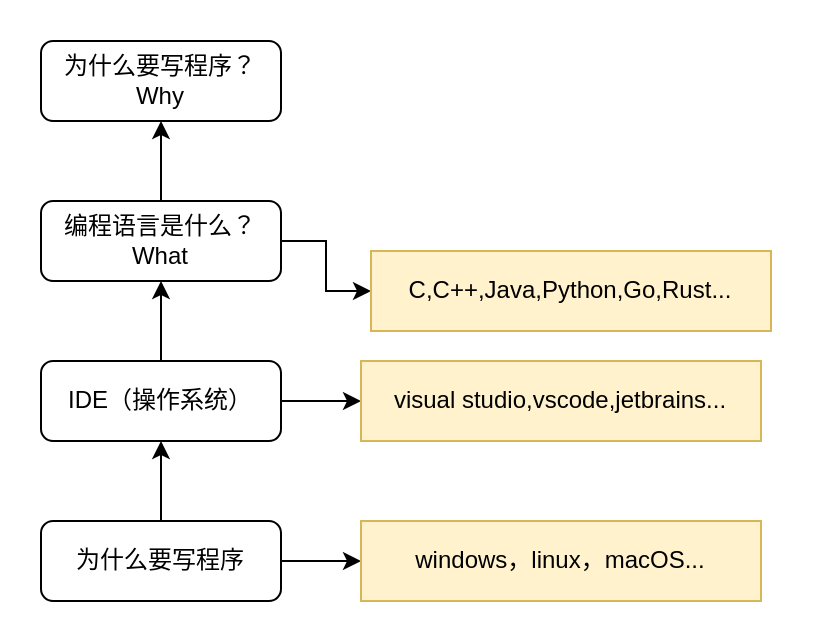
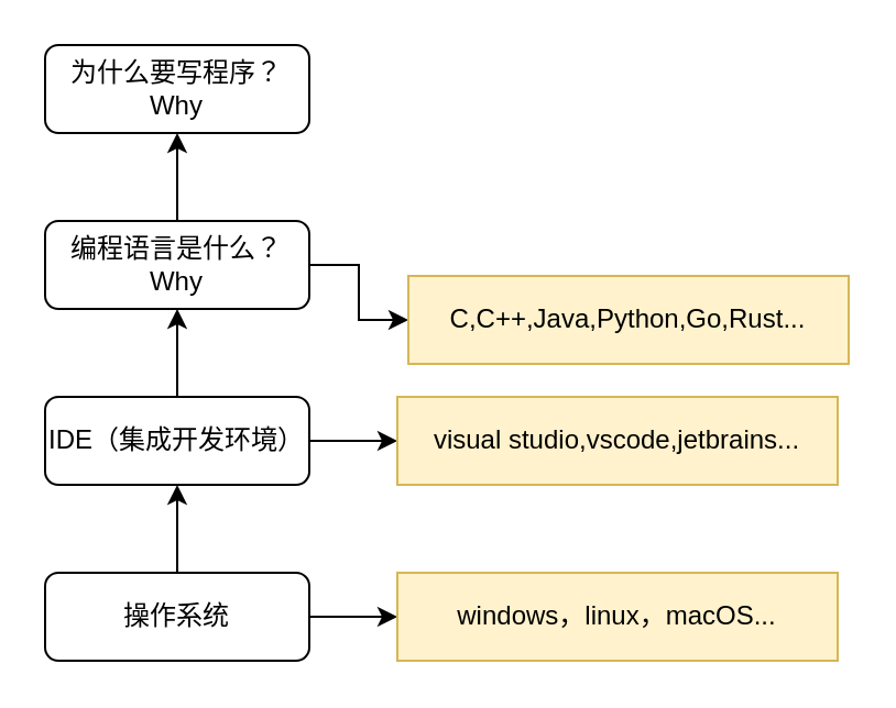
  <mxCell id="0" />
  <mxCell id="1" parent="0" />
  <mxCell id="2" value="" style="edgeStyle=orthogonalEdgeStyle;rounded=0;orthogonalLoop=1;jettySize=auto;html=1;" edge="1" parent="1" source="4" target="11"><mxGeometry relative="1" as="geometry" /></mxCell>
  <mxCell id="3" value="" style="edgeStyle=orthogonalEdgeStyle;rounded=0;orthogonalLoop=1;jettySize=auto;html=1;" edge="1" parent="1" source="4" target="7"><mxGeometry relative="1" as="geometry" /></mxCell>
- <mxCell id="4" value="为什么要写程序" style="rounded=1;whiteSpace=wrap;html=1;" vertex="1" parent="1"><mxGeometry x="20" y="260" width="120" height="40" as="geometry" /></mxCell>
+ <mxCell id="4" value="操作系统" style="rounded=1;whiteSpace=wrap;html=1;" vertex="1" parent="1"><mxGeometry x="20" y="260" width="120" height="40" as="geometry" /></mxCell>
  <mxCell id="5" value="" style="edgeStyle=orthogonalEdgeStyle;rounded=0;orthogonalLoop=1;jettySize=auto;html=1;" edge="1" parent="1" source="7" target="10"><mxGeometry relative="1" as="geometry" /></mxCell>
  <mxCell id="6" value="" style="edgeStyle=orthogonalEdgeStyle;rounded=0;orthogonalLoop=1;jettySize=auto;html=1;" edge="1" parent="1" source="7" target="12"><mxGeometry relative="1" as="geometry" /></mxCell>
- <mxCell id="7" value="IDE（操作系统）" style="rounded=1;whiteSpace=wrap;html=1;" vertex="1" parent="1"><mxGeometry x="20" y="180" width="120" height="40" as="geometry" /></mxCell>
+ <mxCell id="7" value="IDE（集成开发环境）" style="rounded=1;whiteSpace=wrap;html=1;" vertex="1" parent="1"><mxGeometry x="20" y="180" width="120" height="40" as="geometry" /></mxCell>
  <mxCell id="8" value="" style="edgeStyle=orthogonalEdgeStyle;rounded=0;orthogonalLoop=1;jettySize=auto;html=1;" edge="1" parent="1" source="10" target="13"><mxGeometry relative="1" as="geometry" /></mxCell>
  <mxCell id="9" value="" style="edgeStyle=orthogonalEdgeStyle;rounded=0;orthogonalLoop=1;jettySize=auto;html=1;" edge="1" parent="1" source="10" target="14"><mxGeometry relative="1" as="geometry" /></mxCell>
- <mxCell id="10" value="编程语言是什么？&lt;div&gt;What&lt;/div&gt;" style="rounded=1;whiteSpace=wrap;html=1;" vertex="1" parent="1"><mxGeometry x="20" y="100" width="120" height="40" as="geometry" /></mxCell>
+ <mxCell id="10" value="编程语言是什么？&lt;div&gt;Why&lt;/div&gt;" style="rounded=1;whiteSpace=wrap;html=1;" vertex="1" parent="1"><mxGeometry x="20" y="100" width="120" height="40" as="geometry" /></mxCell>
  <mxCell id="11" value="windows，linux，macOS..." style="text;html=1;align=center;verticalAlign=middle;whiteSpace=wrap;rounded=0;fillColor=#fff2cc;strokeColor=#d6b656;" vertex="1" parent="1"><mxGeometry x="180" y="260" width="200" height="40" as="geometry" /></mxCell>
  <mxCell id="12" value="visual studio,vscode,jetbrains..." style="text;html=1;align=center;verticalAlign=middle;whiteSpace=wrap;rounded=0;fillColor=#fff2cc;strokeColor=#d6b656;" vertex="1" parent="1"><mxGeometry x="180" y="180" width="200" height="40" as="geometry" /></mxCell>
  <mxCell id="13" value="C,C++,Java,Python,Go,Rust..." style="text;html=1;align=center;verticalAlign=middle;whiteSpace=wrap;rounded=0;fillColor=#fff2cc;strokeColor=#d6b656;" vertex="1" parent="1"><mxGeometry x="185" y="125" width="200" height="40" as="geometry" /></mxCell>
  <mxCell id="14" value="为什么要写程序？&lt;div&gt;Why&lt;/div&gt;" style="rounded=1;whiteSpace=wrap;html=1;" vertex="1" parent="1"><mxGeometry x="20" y="20" width="120" height="40" as="geometry" /></mxCell>
